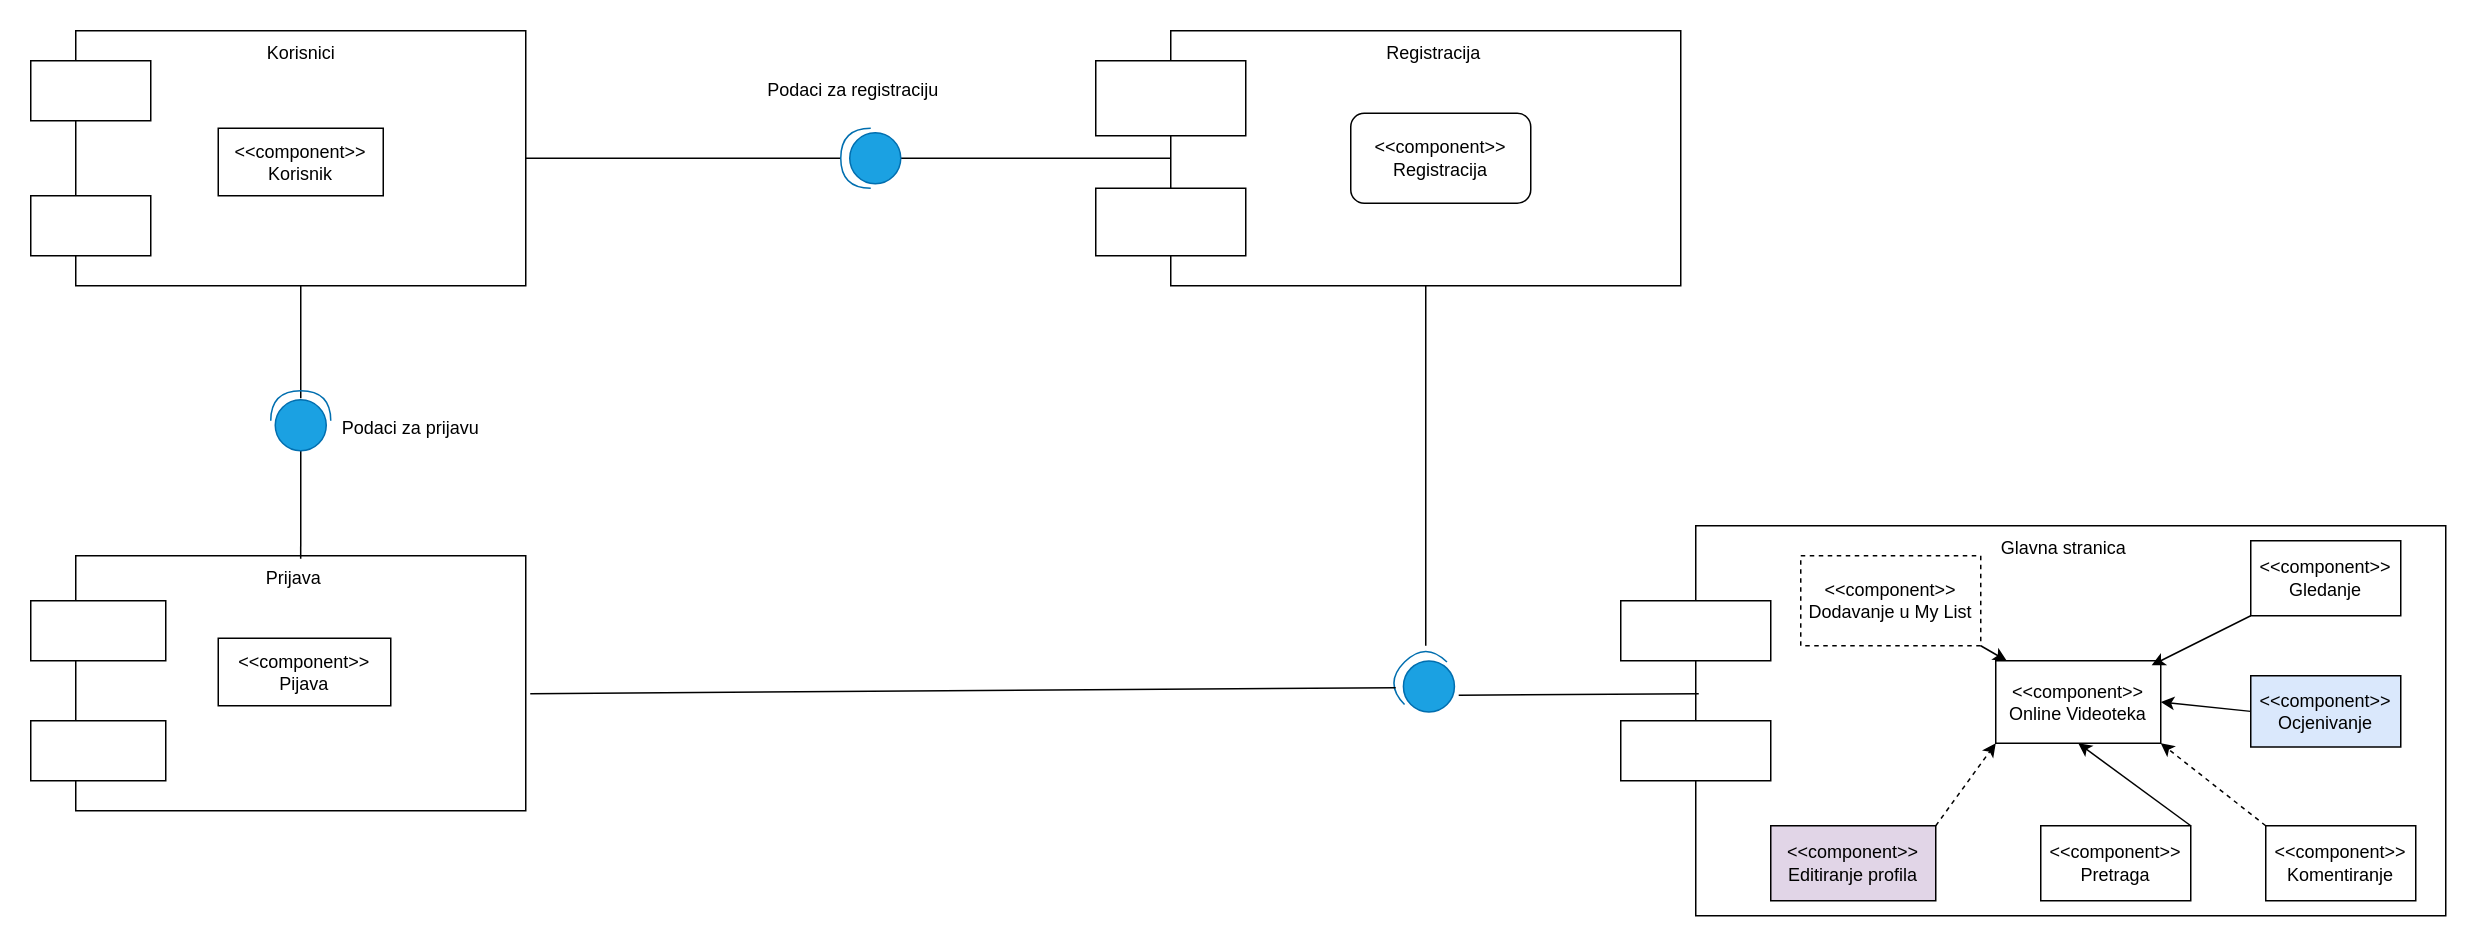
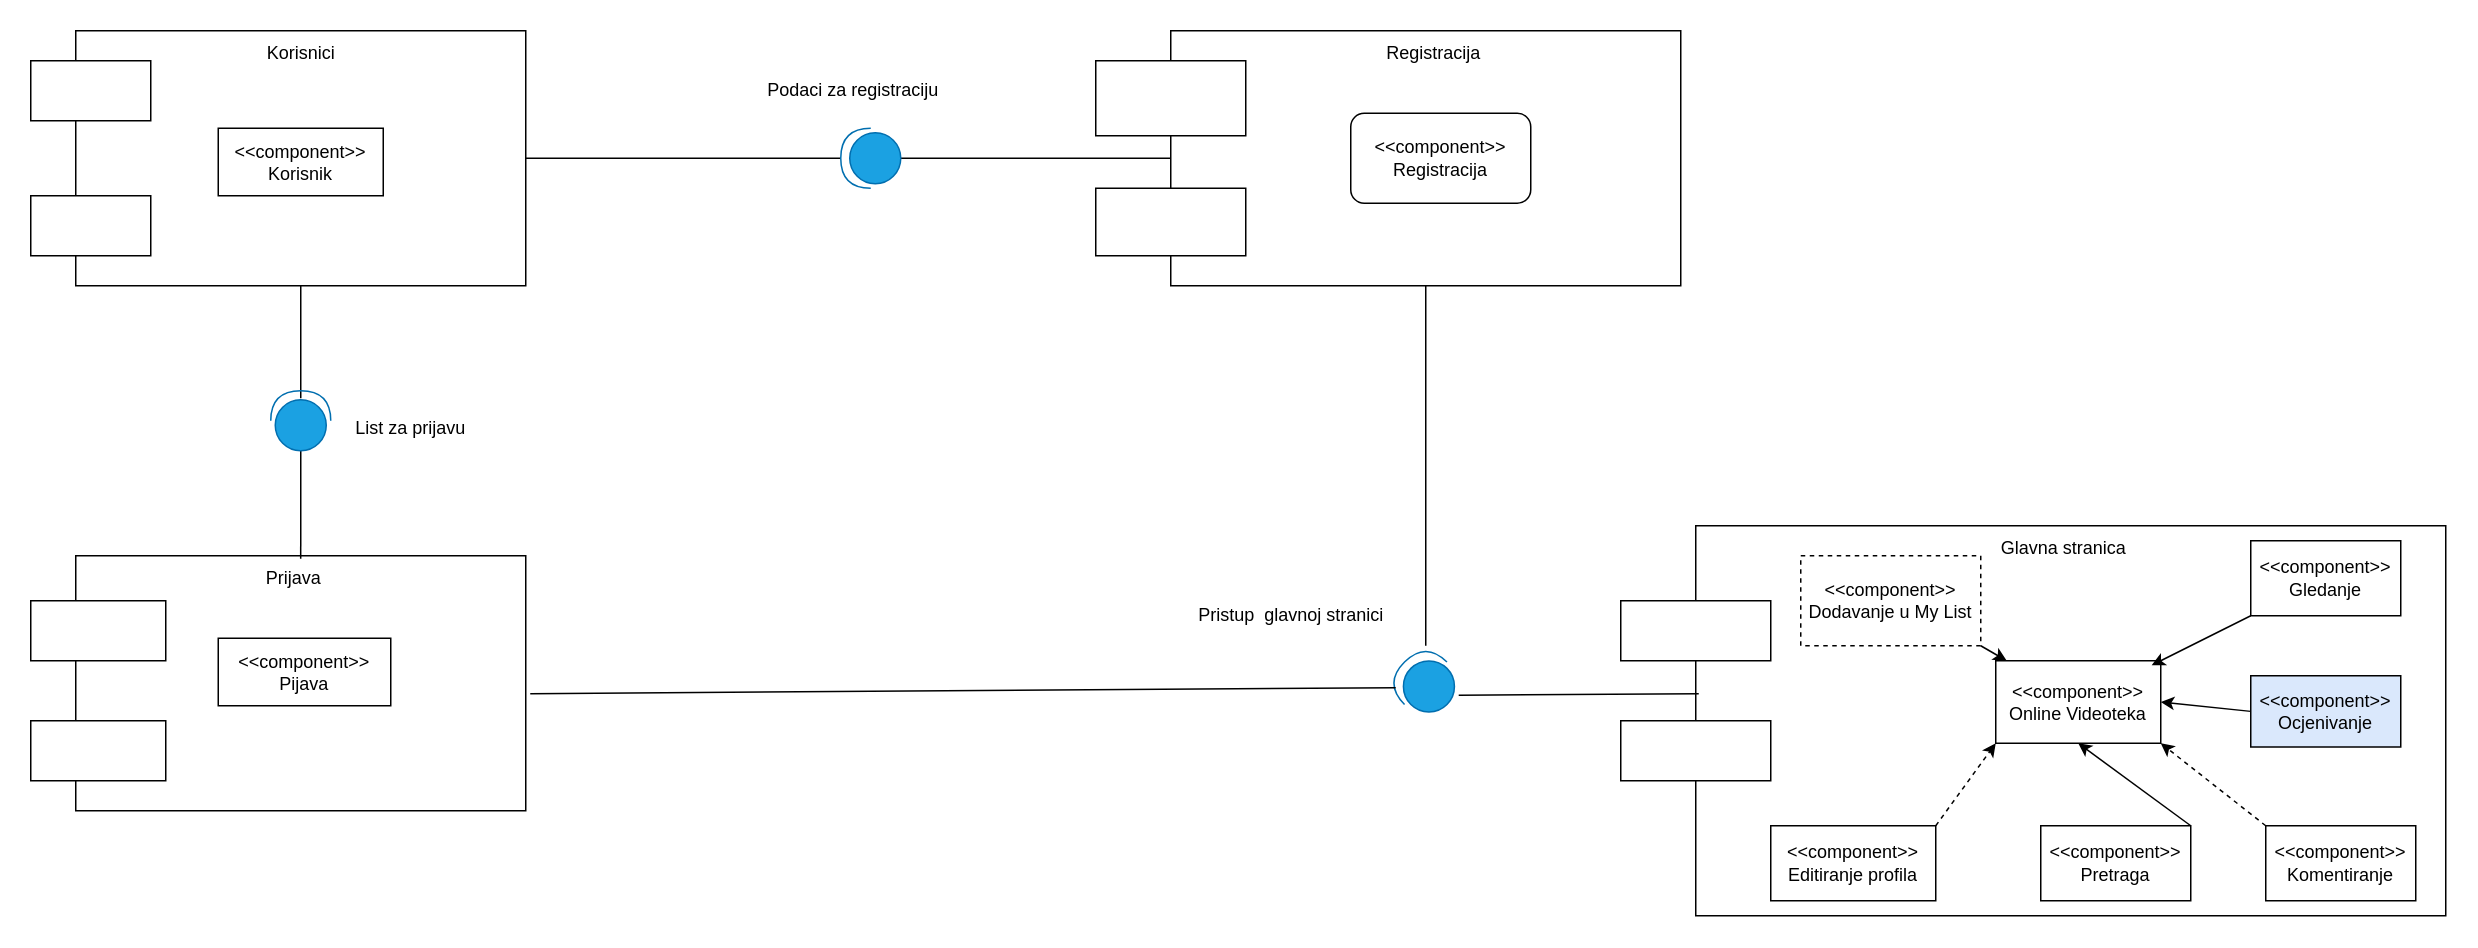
  <mxCell id="0" />
  <mxCell id="1" parent="0" />
  <mxCell id="2" value="" style="rounded=0;whiteSpace=wrap;html=1;" vertex="1" parent="1"><mxGeometry x="50" y="20" width="300" height="170" as="geometry" /></mxCell>
  <mxCell id="3" value="" style="rounded=0;whiteSpace=wrap;html=1;" vertex="1" parent="1"><mxGeometry x="20" y="40" width="80" height="40" as="geometry" /></mxCell>
  <mxCell id="4" value="" style="rounded=0;whiteSpace=wrap;html=1;" vertex="1" parent="1"><mxGeometry x="20" y="130" width="80" height="40" as="geometry" /></mxCell>
  <mxCell id="5" value="&amp;lt;&amp;lt;component&amp;gt;&amp;gt;&lt;br&gt;Korisnik" style="rounded=0;whiteSpace=wrap;html=1;" vertex="1" parent="1"><mxGeometry x="145" y="85" width="110" height="45" as="geometry" /></mxCell>
  <mxCell id="6" value="Korisnici" style="text;html=1;align=center;verticalAlign=middle;resizable=0;points=[];autosize=1;strokeColor=none;fillColor=none;" vertex="1" parent="1"><mxGeometry x="165" y="20" width="70" height="30" as="geometry" /></mxCell>
  <mxCell id="7" value="" style="rounded=0;whiteSpace=wrap;html=1;" vertex="1" parent="1"><mxGeometry x="50" y="370" width="300" height="170" as="geometry" /></mxCell>
  <mxCell id="8" value="" style="endArrow=none;html=1;rounded=0;entryX=0.5;entryY=1;entryDx=0;entryDy=0;exitX=1;exitY=0.5;exitDx=0;exitDy=0;exitPerimeter=0;" edge="1" parent="1" target="2"><mxGeometry width="50" height="50" relative="1" as="geometry"><mxPoint x="200" y="265" as="sourcePoint" /><mxPoint x="320" y="260" as="targetPoint" /></mxGeometry></mxCell>
  <mxCell id="9" value="" style="endArrow=none;html=1;rounded=0;entryX=0;entryY=0.5;entryDx=0;entryDy=0;entryPerimeter=0;exitX=0.583;exitY=0.067;exitDx=0;exitDy=0;exitPerimeter=0;" edge="1" parent="1" source="20" target="46"><mxGeometry width="50" height="50" relative="1" as="geometry"><mxPoint x="200" y="360" as="sourcePoint" /><mxPoint x="200" y="300" as="targetPoint" /></mxGeometry></mxCell>
- <mxCell id="10" value="Podaci za prijavu" style="text;html=1;align=center;verticalAlign=middle;resizable=0;points=[];autosize=1;strokeColor=none;fillColor=none;" vertex="1" parent="1"><mxGeometry x="217.5" y="270" width="110" height="30" as="geometry" /></mxCell>
+ <mxCell id="10" value="List za prijavu" style="text;html=1;align=center;verticalAlign=middle;resizable=0;points=[];autosize=1;strokeColor=none;fillColor=none;" vertex="1" parent="1"><mxGeometry x="217.5" y="270" width="110" height="30" as="geometry" /></mxCell>
  <mxCell id="11" value="" style="rounded=0;whiteSpace=wrap;html=1;" vertex="1" parent="1"><mxGeometry x="20" y="400" width="90" height="40" as="geometry" /></mxCell>
  <mxCell id="12" value="" style="rounded=0;whiteSpace=wrap;html=1;" vertex="1" parent="1"><mxGeometry x="20" y="480" width="90" height="40" as="geometry" /></mxCell>
  <mxCell id="13" value="&amp;lt;&amp;lt;component&amp;gt;&amp;gt;&lt;br&gt;Pijava" style="rounded=0;whiteSpace=wrap;html=1;" vertex="1" parent="1"><mxGeometry x="145" y="425" width="115" height="45" as="geometry" /></mxCell>
  <mxCell id="14" value="" style="endArrow=none;html=1;rounded=0;exitX=1;exitY=0.5;exitDx=0;exitDy=0;" edge="1" parent="1" source="2"><mxGeometry width="50" height="50" relative="1" as="geometry"><mxPoint x="270" y="310" as="sourcePoint" /><mxPoint x="560" y="105" as="targetPoint" /></mxGeometry></mxCell>
  <mxCell id="15" value="" style="rounded=0;whiteSpace=wrap;html=1;" vertex="1" parent="1"><mxGeometry x="780" y="20" width="340" height="170" as="geometry" /></mxCell>
  <mxCell id="16" value="" style="endArrow=none;html=1;rounded=0;exitX=1;exitY=0.5;exitDx=0;exitDy=0;entryX=0;entryY=0.5;entryDx=0;entryDy=0;" edge="1" parent="1" target="15"><mxGeometry width="50" height="50" relative="1" as="geometry"><mxPoint x="600" y="105" as="sourcePoint" /><mxPoint x="680" y="260" as="targetPoint" /></mxGeometry></mxCell>
  <mxCell id="17" value="" style="rounded=0;whiteSpace=wrap;html=1;" vertex="1" parent="1"><mxGeometry x="730" y="40" width="100" height="50" as="geometry" /></mxCell>
  <mxCell id="18" value="" style="rounded=0;whiteSpace=wrap;html=1;" vertex="1" parent="1"><mxGeometry x="730" y="125" width="100" height="45" as="geometry" /></mxCell>
  <mxCell id="19" value="&amp;lt;&amp;lt;component&amp;gt;&amp;gt;&lt;br&gt;Registracija" style="whiteSpace=wrap;html=1;rounded=1;" vertex="1" parent="1"><mxGeometry x="900" y="75" width="120" height="60" as="geometry" /></mxCell>
  <mxCell id="20" value="Prijava" style="text;html=1;align=center;verticalAlign=middle;resizable=0;points=[];autosize=1;strokeColor=none;fillColor=none;" vertex="1" parent="1"><mxGeometry x="165" y="370" width="60" height="30" as="geometry" /></mxCell>
  <mxCell id="21" value="&lt;blockquote style=&quot;margin: 0 0 0 40px; border: none; padding: 0px;&quot;&gt;Registracija&lt;/blockquote&gt;" style="text;html=1;align=center;verticalAlign=middle;resizable=0;points=[];autosize=1;strokeColor=none;fillColor=none;" vertex="1" parent="1"><mxGeometry x="870" y="20" width="130" height="30" as="geometry" /></mxCell>
  <mxCell id="22" value="Podaci za registraciju" style="text;html=1;align=center;verticalAlign=middle;resizable=0;points=[];autosize=1;strokeColor=none;fillColor=none;" vertex="1" parent="1"><mxGeometry x="497.5" y="45" width="140" height="30" as="geometry" /></mxCell>
  <mxCell id="23" value="" style="endArrow=none;html=1;rounded=0;entryX=0.5;entryY=1;entryDx=0;entryDy=0;exitX=0.942;exitY=0.942;exitDx=0;exitDy=0;exitPerimeter=0;" edge="1" parent="1" source="25" target="15"><mxGeometry width="50" height="50" relative="1" as="geometry"><mxPoint x="950" y="380" as="sourcePoint" /><mxPoint x="680" y="260" as="targetPoint" /></mxGeometry></mxCell>
  <mxCell id="24" value="" style="shape=providedRequiredInterface;html=1;verticalLabelPosition=bottom;sketch=0;direction=west;fillColor=#1ba1e2;fontColor=#ffffff;strokeColor=#006EAF;" vertex="1" parent="1"><mxGeometry x="560" y="85" width="40" height="40" as="geometry" /></mxCell>
  <mxCell id="25" value="" style="shape=providedRequiredInterface;html=1;verticalLabelPosition=bottom;sketch=0;direction=west;rotation=45;fillColor=#1ba1e2;fontColor=#ffffff;strokeColor=#006EAF;" vertex="1" parent="1"><mxGeometry x="930" y="435" width="40" height="40" as="geometry" /></mxCell>
  <mxCell id="26" value="" style="endArrow=none;html=1;rounded=0;exitX=1.01;exitY=0.541;exitDx=0;exitDy=0;exitPerimeter=0;entryX=0.801;entryY=0.093;entryDx=0;entryDy=0;entryPerimeter=0;" edge="1" parent="1" source="7" target="25"><mxGeometry width="50" height="50" relative="1" as="geometry"><mxPoint x="630" y="310" as="sourcePoint" /><mxPoint x="880" y="410" as="targetPoint" /></mxGeometry></mxCell>
+ <mxCell id="27" value="Pristup&amp;nbsp;&amp;nbsp;glavnoj stranici" style="text;html=1;align=center;verticalAlign=middle;resizable=0;points=[];autosize=1;strokeColor=none;fillColor=none;" vertex="1" parent="1"><mxGeometry x="785" y="395" width="150" height="30" as="geometry" /></mxCell>
  <mxCell id="28" value="" style="rounded=0;whiteSpace=wrap;html=1;" vertex="1" parent="1"><mxGeometry x="1130" y="350" width="500" height="260" as="geometry" /></mxCell>
  <mxCell id="29" value="" style="endArrow=none;html=1;rounded=0;exitX=-0.03;exitY=0.747;exitDx=0;exitDy=0;exitPerimeter=0;entryX=0.004;entryY=0.431;entryDx=0;entryDy=0;entryPerimeter=0;" edge="1" parent="1" source="25" target="28"><mxGeometry width="50" height="50" relative="1" as="geometry"><mxPoint x="1020" y="410" as="sourcePoint" /><mxPoint x="1070" y="360" as="targetPoint" /></mxGeometry></mxCell>
  <mxCell id="30" value="" style="rounded=0;whiteSpace=wrap;html=1;" vertex="1" parent="1"><mxGeometry x="1080" y="400" width="100" height="40" as="geometry" /></mxCell>
  <mxCell id="31" value="" style="rounded=0;whiteSpace=wrap;html=1;" vertex="1" parent="1"><mxGeometry x="1080" y="480" width="100" height="40" as="geometry" /></mxCell>
  <mxCell id="32" value="&amp;lt;&amp;lt;component&amp;gt;&amp;gt;&lt;br&gt;Online Videoteka" style="rounded=0;whiteSpace=wrap;html=1;" vertex="1" parent="1"><mxGeometry x="1330" y="440" width="110" height="55" as="geometry" /></mxCell>
  <mxCell id="33" value="&amp;lt;&amp;lt;component&amp;gt;&amp;gt;&lt;br&gt;Gledanje" style="rounded=0;whiteSpace=wrap;html=1;" vertex="1" parent="1"><mxGeometry x="1500" y="360" width="100" height="50" as="geometry" /></mxCell>
  <mxCell id="34" value="&amp;lt;&amp;lt;component&amp;gt;&amp;gt;&lt;br&gt;Ocjenivanje" style="rounded=0;whiteSpace=wrap;html=1;fillColor=#dae8fc;" vertex="1" parent="1"><mxGeometry x="1500" y="450" width="100" height="47.5" as="geometry" /></mxCell>
  <mxCell id="35" value="&amp;lt;&amp;lt;component&amp;gt;&amp;gt;&lt;br&gt;Komentiranje" style="rounded=0;whiteSpace=wrap;html=1;" vertex="1" parent="1"><mxGeometry x="1510" y="550" width="100" height="50" as="geometry" /></mxCell>
  <mxCell id="36" value="&amp;lt;&amp;lt;component&amp;gt;&amp;gt;&lt;br&gt;Pretraga" style="rounded=0;whiteSpace=wrap;html=1;" vertex="1" parent="1"><mxGeometry x="1360" y="550" width="100" height="50" as="geometry" /></mxCell>
- <mxCell id="37" value="&amp;lt;&amp;lt;component&amp;gt;&amp;gt;&lt;br&gt;Editiranje profila" style="rounded=0;whiteSpace=wrap;html=1;fillColor=#e1d5e7;" vertex="1" parent="1"><mxGeometry x="1180" y="550" width="110" height="50" as="geometry" /></mxCell>
+ <mxCell id="37" value="&amp;lt;&amp;lt;component&amp;gt;&amp;gt;&lt;br&gt;Editiranje profila" style="rounded=0;whiteSpace=wrap;html=1;" vertex="1" parent="1"><mxGeometry x="1180" y="550" width="110" height="50" as="geometry" /></mxCell>
  <mxCell id="38" value="Glavna stranica" style="text;html=1;align=center;verticalAlign=middle;resizable=0;points=[];autosize=1;strokeColor=none;fillColor=none;" vertex="1" parent="1"><mxGeometry x="1320" y="350" width="110" height="30" as="geometry" /></mxCell>
  <mxCell id="39" value="&amp;lt;&amp;lt;component&amp;gt;&amp;gt;&lt;br&gt;Dodavanje u My List" style="rounded=0;whiteSpace=wrap;html=1;dashed=1;" vertex="1" parent="1"><mxGeometry x="1200" y="370" width="120" height="60" as="geometry" /></mxCell>
  <mxCell id="40" value="" style="endArrow=classic;html=1;rounded=0;exitX=1;exitY=1;exitDx=0;exitDy=0;" edge="1" parent="1" source="39" target="32"><mxGeometry width="50" height="50" relative="1" as="geometry"><mxPoint x="1020" y="410" as="sourcePoint" /><mxPoint x="1070" y="360" as="targetPoint" /></mxGeometry></mxCell>
  <mxCell id="41" value="" style="endArrow=classic;html=1;rounded=0;exitX=1;exitY=0;exitDx=0;exitDy=0;entryX=0;entryY=1;entryDx=0;entryDy=0;dashed=1;" edge="1" parent="1" source="37" target="32"><mxGeometry width="50" height="50" relative="1" as="geometry"><mxPoint x="1020" y="410" as="sourcePoint" /><mxPoint x="1070" y="360" as="targetPoint" /></mxGeometry></mxCell>
  <mxCell id="42" value="" style="endArrow=classic;html=1;rounded=0;exitX=1;exitY=0;exitDx=0;exitDy=0;entryX=0.5;entryY=1;entryDx=0;entryDy=0;" edge="1" parent="1" source="36" target="32"><mxGeometry width="50" height="50" relative="1" as="geometry"><mxPoint x="1020" y="410" as="sourcePoint" /><mxPoint x="1070" y="360" as="targetPoint" /></mxGeometry></mxCell>
  <mxCell id="43" value="" style="endArrow=classic;html=1;rounded=0;exitX=0;exitY=0;exitDx=0;exitDy=0;entryX=1;entryY=1;entryDx=0;entryDy=0;dashed=1;" edge="1" parent="1" source="35" target="32"><mxGeometry width="50" height="50" relative="1" as="geometry"><mxPoint x="1020" y="410" as="sourcePoint" /><mxPoint x="1070" y="360" as="targetPoint" /></mxGeometry></mxCell>
  <mxCell id="44" value="" style="endArrow=classic;html=1;rounded=0;exitX=0;exitY=1;exitDx=0;exitDy=0;entryX=0.945;entryY=0.055;entryDx=0;entryDy=0;entryPerimeter=0;" edge="1" parent="1" source="33" target="32"><mxGeometry width="50" height="50" relative="1" as="geometry"><mxPoint x="1020" y="410" as="sourcePoint" /><mxPoint x="1070" y="360" as="targetPoint" /></mxGeometry></mxCell>
  <mxCell id="45" value="" style="endArrow=classic;html=1;rounded=0;exitX=0;exitY=0.5;exitDx=0;exitDy=0;entryX=1;entryY=0.5;entryDx=0;entryDy=0;" edge="1" parent="1" source="34" target="32"><mxGeometry width="50" height="50" relative="1" as="geometry"><mxPoint x="1020" y="410" as="sourcePoint" /><mxPoint x="1070" y="360" as="targetPoint" /></mxGeometry></mxCell>
  <mxCell id="46" value="" style="shape=providedRequiredInterface;html=1;verticalLabelPosition=bottom;sketch=0;direction=north;fillColor=#1ba1e2;fontColor=#ffffff;strokeColor=#006EAF;" vertex="1" parent="1"><mxGeometry x="180" y="260" width="40" height="40" as="geometry" /></mxCell>
